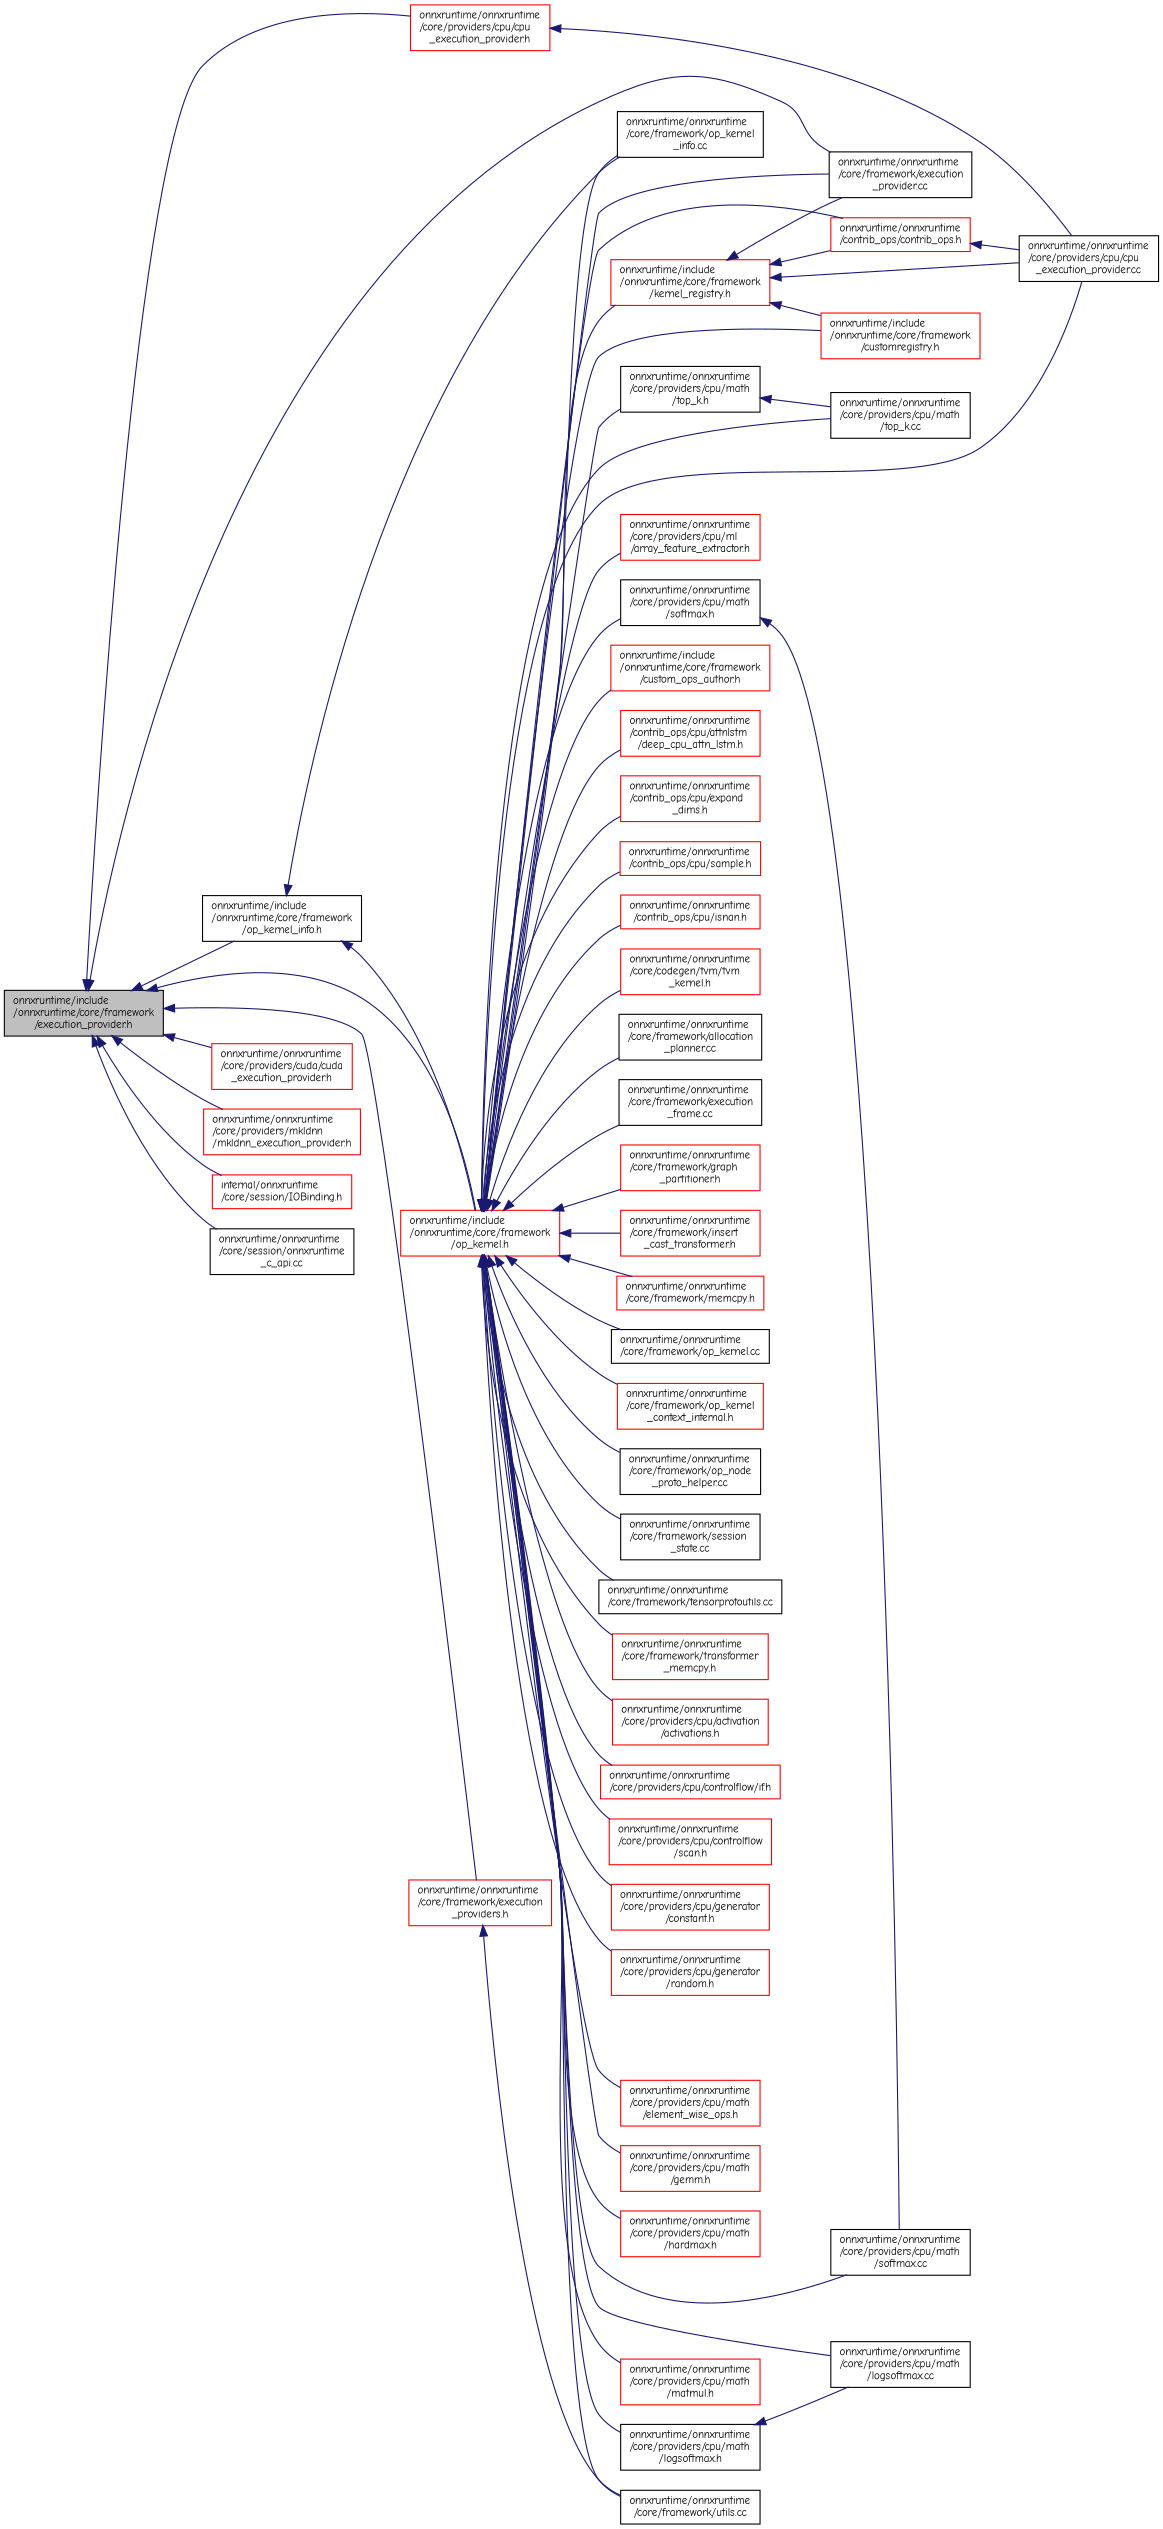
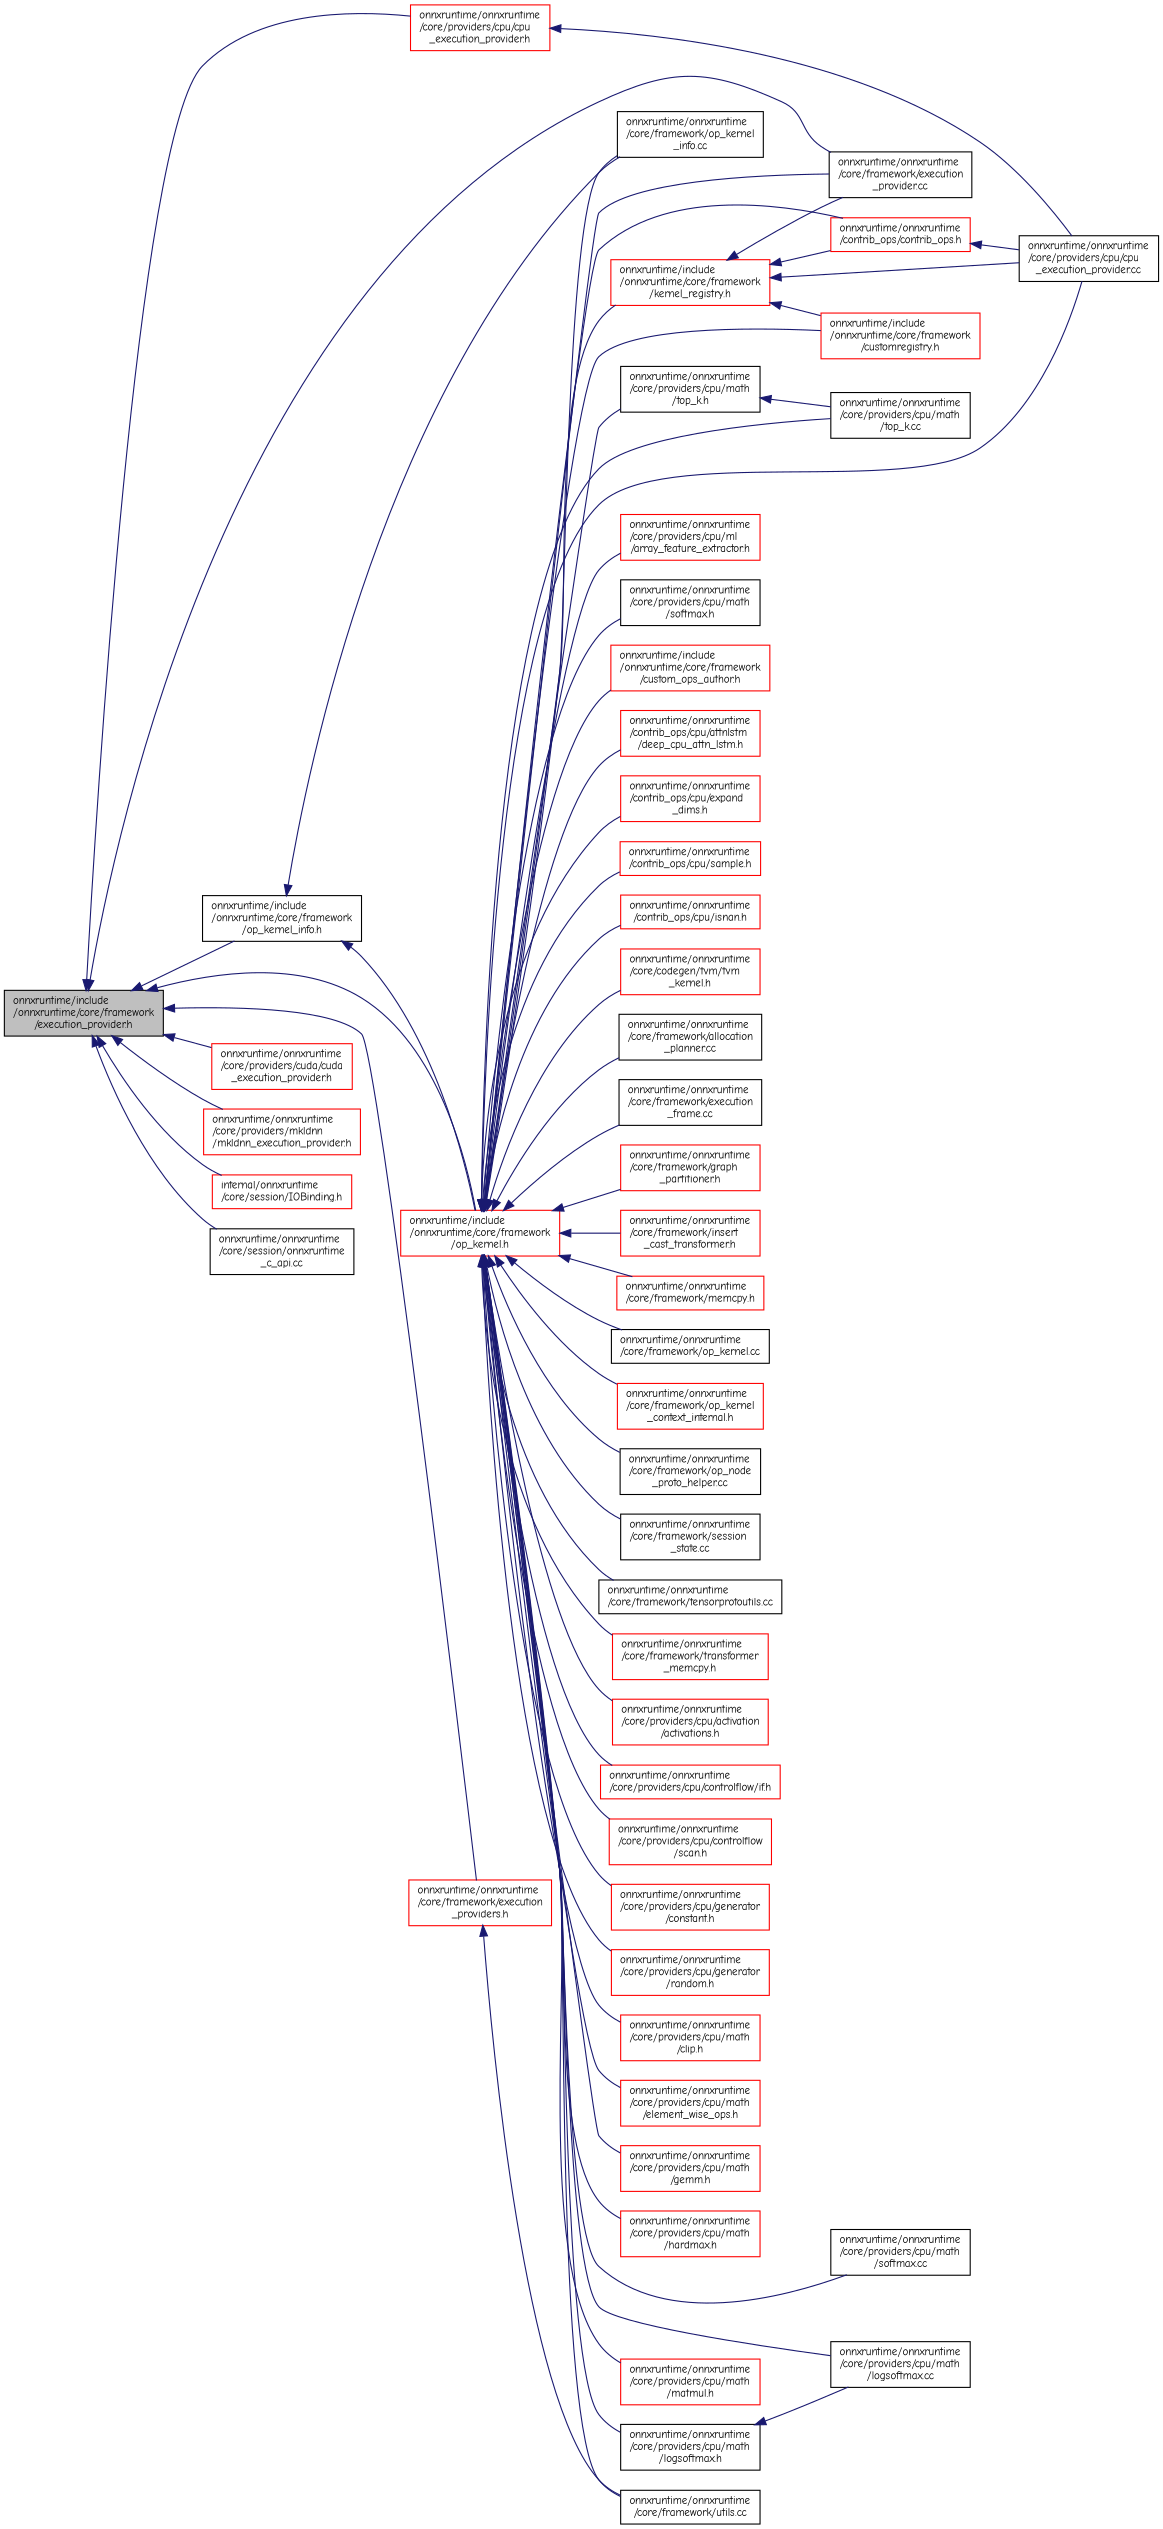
  digraph {
    fontname="Comic Neue"
    rankdir=LR
    node [color=red fillcolor=white fontname="Comic Neue" fontsize=10 shape=record style=filled]
    edge [color=midnightblue dir=back fontname="Comic Neue" fontsize=10 labelfontname=Helvetica labelfontsize=10 style=solid]
    n1 [color=black fillcolor=grey75 fontcolor=black height=0.2 label="onnxruntime/include\l/onnxruntime/core/framework\l/execution_provider.h" width=0.4]
    n2 [height=0.2 label="onnxruntime/include\l/onnxruntime/core/framework\l/op_kernel.h" width=0.4]
    n3 [color=black height=0.2 label="onnxruntime/onnxruntime\l/core/framework/execution\l_provider.cc" width=0.4]
    n4 [color=black height=0.2 label="onnxruntime/include\l/onnxruntime/core/framework\l/op_kernel_info.h" width=0.4]
    n5 [height=0.2 label="onnxruntime/onnxruntime\l/core/framework/execution\l_providers.h" width=0.4]
    n6 [height=0.2 label="onnxruntime/onnxruntime\l/core/providers/cpu/cpu\l_execution_provider.h" width=0.4]
    n7 [height=0.2 label="onnxruntime/onnxruntime\l/core/providers/cuda/cuda\l_execution_provider.h" width=0.4]
    n8 [height=0.2 label="onnxruntime/onnxruntime\l/core/providers/mkldnn\l/mkldnn_execution_provider.h" width=0.4]
    n9 [height=0.2 label="internal/onnxruntime\l/core/session/IOBinding.h" width=0.4]
    n10 [color=black height=0.2 label="onnxruntime/onnxruntime\l/core/session/onnxruntime\l_c_api.cc" width=0.4]
    n11 [height=0.2 label="onnxruntime/include\l/onnxruntime/core/framework\l/custom_ops_author.h" width=0.4]
    n12 [height=0.2 label="onnxruntime/include\l/onnxruntime/core/framework\l/customregistry.h" width=0.4]
    n13 [height=0.2 label="onnxruntime/include\l/onnxruntime/core/framework\l/kernel_registry.h" width=0.4]
    n14 [height=0.2 label="onnxruntime/onnxruntime\l/contrib_ops/contrib_ops.h" width=0.4]
    n15 [color=black height=0.2 label="onnxruntime/onnxruntime\l/core/providers/cpu/cpu\l_execution_provider.cc" width=0.4]
    n16 [height=0.2 label="onnxruntime/onnxruntime\l/contrib_ops/cpu/attnlstm\l/deep_cpu_attn_lstm.h" width=0.4]
    n17 [height=0.2 label="onnxruntime/onnxruntime\l/contrib_ops/cpu/expand\l_dims.h" width=0.4]
    n18 [height=0.2 label="onnxruntime/onnxruntime\l/contrib_ops/cpu/sample.h" width=0.4]
    n19 [height=0.2 label="onnxruntime/onnxruntime\l/contrib_ops/cpu/isnan.h" width=0.4]
    n20 [height=0.2 label="onnxruntime/onnxruntime\l/core/codegen/tvm/tvm\l_kernel.h" width=0.4]
    n21 [color=black height=0.2 label="onnxruntime/onnxruntime\l/core/framework/allocation\l_planner.cc" width=0.4]
    n22 [color=black height=0.2 label="onnxruntime/onnxruntime\l/core/framework/execution\l_frame.cc" width=0.4]
    n23 [height=0.2 label="onnxruntime/onnxruntime\l/core/framework/graph\l_partitioner.h" width=0.4]
    n24 [height=0.2 label="onnxruntime/onnxruntime\l/core/framework/insert\l_cast_transformer.h" width=0.4]
    n25 [height=0.2 label="onnxruntime/onnxruntime\l/core/framework/memcpy.h" width=0.4]
    n26 [color=black height=0.2 label="onnxruntime/onnxruntime\l/core/framework/op_kernel.cc" width=0.4]
    n27 [height=0.2 label="onnxruntime/onnxruntime\l/core/framework/op_kernel\l_context_internal.h" width=0.4]
    n28 [color=black height=0.2 label="onnxruntime/onnxruntime\l/core/framework/op_kernel\l_info.cc" width=0.4]
    n29 [color=black height=0.2 label="onnxruntime/onnxruntime\l/core/framework/op_node\l_proto_helper.cc" width=0.4]
    n30 [color=black height=0.2 label="onnxruntime/onnxruntime\l/core/framework/session\l_state.cc" width=0.4]
    n31 [color=black height=0.2 label="onnxruntime/onnxruntime\l/core/framework/tensorprotoutils.cc" width=0.4]
    n32 [height=0.2 label="onnxruntime/onnxruntime\l/core/framework/transformer\l_memcpy.h" width=0.4]
    n33 [color=black height=0.2 label="onnxruntime/onnxruntime\l/core/framework/utils.cc" width=0.4]
    n34 [height=0.2 label="onnxruntime/onnxruntime\l/core/providers/cpu/activation\l/activations.h" width=0.4]
    n35 [height=0.2 label="onnxruntime/onnxruntime\l/core/providers/cpu/controlflow/if.h" width=0.4]
    n36 [height=0.2 label="onnxruntime/onnxruntime\l/core/providers/cpu/controlflow\l/scan.h" width=0.4]
    n37 [height=0.2 label="onnxruntime/onnxruntime\l/core/providers/cpu/generator\l/constant.h" width=0.4]
    n38 [height=0.2 label="onnxruntime/onnxruntime\l/core/providers/cpu/generator\l/random.h" width=0.4]
+   n39 [height=0.2 label="onnxruntime/onnxruntime\l/core/providers/cpu/math\l/clip.h" width=0.4]
    n40 [height=0.2 label="onnxruntime/onnxruntime\l/core/providers/cpu/math\l/element_wise_ops.h" width=0.4]
    n41 [height=0.2 label="onnxruntime/onnxruntime\l/core/providers/cpu/math\l/gemm.h" width=0.4]
    n42 [height=0.2 label="onnxruntime/onnxruntime\l/core/providers/cpu/math\l/hardmax.h" width=0.4]
    n43 [color=black height=0.2 label="onnxruntime/onnxruntime\l/core/providers/cpu/math\l/logsoftmax.cc" width=0.4]
    n44 [color=black height=0.2 label="onnxruntime/onnxruntime\l/core/providers/cpu/math\l/logsoftmax.h" width=0.4]
    n45 [height=0.2 label="onnxruntime/onnxruntime\l/core/providers/cpu/math\l/matmul.h" width=0.4]
    n46 [color=black height=0.2 label="onnxruntime/onnxruntime\l/core/providers/cpu/math\l/softmax.cc" width=0.4]
    n47 [color=black height=0.2 label="onnxruntime/onnxruntime\l/core/providers/cpu/math\l/softmax.h" width=0.4]
    n48 [color=black height=0.2 label="onnxruntime/onnxruntime\l/core/providers/cpu/math\l/top_k.cc" width=0.4]
    n49 [color=black height=0.2 label="onnxruntime/onnxruntime\l/core/providers/cpu/math\l/top_k.h" width=0.4]
    n50 [height=0.2 label="onnxruntime/onnxruntime\l/core/providers/cpu/ml\l/array_feature_extractor.h" width=0.4]
    n1 -> n2
    n1 -> n3
    n1 -> n4
    n1 -> n5
    n1 -> n6
    n1 -> n7
    n1 -> n8
    n1 -> n9
    n1 -> n10
    n2 -> n3
    n2 -> n11
    n2 -> n12
    n2 -> n13
    n2 -> n14
    n2 -> n15
    n2 -> n16
    n2 -> n17
    n2 -> n18
    n2 -> n19
    n2 -> n20
    n2 -> n21
    n2 -> n22
    n2 -> n23
    n2 -> n24
    n2 -> n25
    n2 -> n26
    n2 -> n27
    n2 -> n28
    n2 -> n29
    n2 -> n30
    n2 -> n31
    n2 -> n32
    n2 -> n33
    n2 -> n34
    n2 -> n35
    n2 -> n36
    n2 -> n37
    n2 -> n38
+   n2 -> n39
    n2 -> n40
    n2 -> n41
    n2 -> n42
    n2 -> n43
    n2 -> n44
    n2 -> n45
    n2 -> n46
    n2 -> n47
    n2 -> n48
    n2 -> n49
    n2 -> n50
    n4 -> n2
    n4 -> n28
    n5 -> n33
    n6 -> n15
    n13 -> n3
    n13 -> n12
    n13 -> n14
    n13 -> n15
    n14 -> n15
    n44 -> n43
-   n47 -> n46
    n49 -> n48
  }
